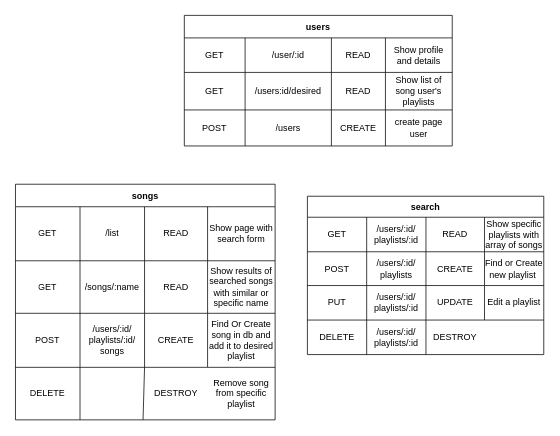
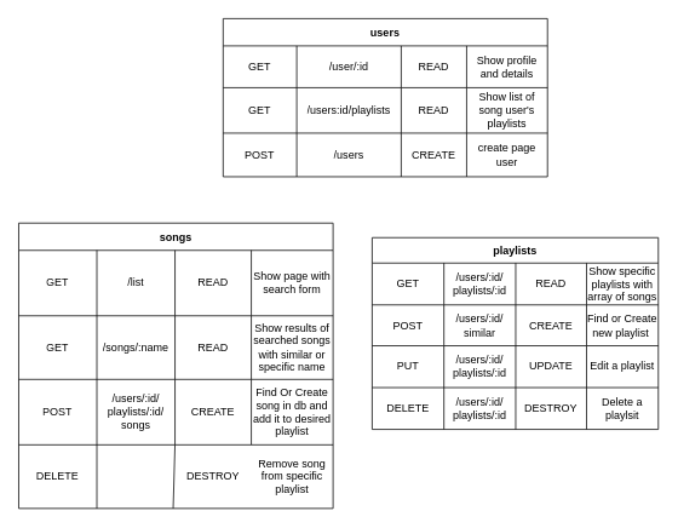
  <mxCell id="0" />
  <mxCell id="1" parent="0" />
  <mxCell id="2" value="users" style="shape=table;startSize=30;container=1;collapsible=0;childLayout=tableLayout;fontStyle=1;align=center;pointerEvents=1;" vertex="1" parent="1"><mxGeometry x="245" y="20" width="357" height="174" as="geometry" /></mxCell>
  <mxCell id="3" value="" style="shape=partialRectangle;html=1;whiteSpace=wrap;collapsible=0;dropTarget=0;pointerEvents=0;fillColor=none;top=0;left=0;bottom=0;right=0;points=[[0,0.5],[1,0.5]];portConstraint=eastwest;" vertex="1" parent="2"><mxGeometry y="30" width="357" height="46" as="geometry" /></mxCell>
  <mxCell id="4" value="GET" style="shape=partialRectangle;html=1;whiteSpace=wrap;connectable=0;fillColor=none;top=0;left=0;bottom=0;right=0;overflow=hidden;pointerEvents=1;" vertex="1" parent="3"><mxGeometry width="81" height="46" as="geometry"><mxRectangle width="81" height="46" as="alternateBounds" /></mxGeometry></mxCell>
  <mxCell id="5" value="/user/:id" style="shape=partialRectangle;html=1;whiteSpace=wrap;connectable=0;fillColor=none;top=0;left=0;bottom=0;right=0;overflow=hidden;pointerEvents=1;" vertex="1" parent="3"><mxGeometry x="81" width="115" height="46" as="geometry"><mxRectangle width="115" height="46" as="alternateBounds" /></mxGeometry></mxCell>
  <mxCell id="6" value="READ" style="shape=partialRectangle;html=1;whiteSpace=wrap;connectable=0;fillColor=none;top=0;left=0;bottom=0;right=0;overflow=hidden;pointerEvents=1;" vertex="1" parent="3"><mxGeometry x="196" width="72" height="46" as="geometry"><mxRectangle width="72" height="46" as="alternateBounds" /></mxGeometry></mxCell>
  <mxCell id="7" value="Show profile and details" style="shape=partialRectangle;html=1;whiteSpace=wrap;connectable=0;fillColor=none;top=0;left=0;bottom=0;right=0;overflow=hidden;pointerEvents=1;" vertex="1" parent="3"><mxGeometry x="268" width="89" height="46" as="geometry"><mxRectangle width="89" height="46" as="alternateBounds" /></mxGeometry></mxCell>
  <mxCell id="8" value="" style="shape=partialRectangle;html=1;whiteSpace=wrap;collapsible=0;dropTarget=0;pointerEvents=0;fillColor=none;top=0;left=0;bottom=0;right=0;points=[[0,0.5],[1,0.5]];portConstraint=eastwest;" vertex="1" parent="2"><mxGeometry y="76" width="357" height="50" as="geometry" /></mxCell>
  <mxCell id="9" value="GET" style="shape=partialRectangle;html=1;whiteSpace=wrap;connectable=0;fillColor=none;top=0;left=0;bottom=0;right=0;overflow=hidden;pointerEvents=1;" vertex="1" parent="8"><mxGeometry width="81" height="50" as="geometry"><mxRectangle width="81" height="50" as="alternateBounds" /></mxGeometry></mxCell>
- <mxCell id="10" value="/users:id/desired" style="shape=partialRectangle;html=1;connectable=0;fillColor=none;top=0;left=0;bottom=0;right=0;overflow=hidden;pointerEvents=1;whiteSpace=wrap;" vertex="1" parent="8"><mxGeometry x="81" width="115" height="50" as="geometry"><mxRectangle width="115" height="50" as="alternateBounds" /></mxGeometry></mxCell>
+ <mxCell id="10" value="/users:id/playlists" style="shape=partialRectangle;html=1;connectable=0;fillColor=none;top=0;left=0;bottom=0;right=0;overflow=hidden;pointerEvents=1;whiteSpace=wrap;" vertex="1" parent="8"><mxGeometry x="81" width="115" height="50" as="geometry"><mxRectangle width="115" height="50" as="alternateBounds" /></mxGeometry></mxCell>
  <mxCell id="11" value="READ" style="shape=partialRectangle;html=1;whiteSpace=wrap;connectable=0;fillColor=none;top=0;left=0;bottom=0;right=0;overflow=hidden;pointerEvents=1;" vertex="1" parent="8"><mxGeometry x="196" width="72" height="50" as="geometry"><mxRectangle width="72" height="50" as="alternateBounds" /></mxGeometry></mxCell>
  <mxCell id="12" value="Show list of song user's playlists" style="shape=partialRectangle;html=1;whiteSpace=wrap;connectable=0;fillColor=none;top=0;left=0;bottom=0;right=0;overflow=hidden;pointerEvents=1;" vertex="1" parent="8"><mxGeometry x="268" width="89" height="50" as="geometry"><mxRectangle width="89" height="50" as="alternateBounds" /></mxGeometry></mxCell>
  <mxCell id="13" value="" style="shape=partialRectangle;html=1;whiteSpace=wrap;collapsible=0;dropTarget=0;pointerEvents=0;fillColor=none;top=0;left=0;bottom=0;right=0;points=[[0,0.5],[1,0.5]];portConstraint=eastwest;" vertex="1" parent="2"><mxGeometry y="126" width="357" height="48" as="geometry" /></mxCell>
  <mxCell id="14" value="POST" style="shape=partialRectangle;html=1;whiteSpace=wrap;connectable=0;fillColor=none;top=0;left=0;bottom=0;right=0;overflow=hidden;pointerEvents=1;" vertex="1" parent="13"><mxGeometry width="81" height="48" as="geometry"><mxRectangle width="81" height="48" as="alternateBounds" /></mxGeometry></mxCell>
  <mxCell id="15" value="/users" style="shape=partialRectangle;html=1;whiteSpace=wrap;connectable=0;fillColor=none;top=0;left=0;bottom=0;right=0;overflow=hidden;pointerEvents=1;" vertex="1" parent="13"><mxGeometry x="81" width="115" height="48" as="geometry"><mxRectangle width="115" height="48" as="alternateBounds" /></mxGeometry></mxCell>
  <mxCell id="16" value="CREATE" style="shape=partialRectangle;html=1;whiteSpace=wrap;connectable=0;fillColor=none;top=0;left=0;bottom=0;right=0;overflow=hidden;pointerEvents=1;" vertex="1" parent="13"><mxGeometry x="196" width="72" height="48" as="geometry"><mxRectangle width="72" height="48" as="alternateBounds" /></mxGeometry></mxCell>
  <mxCell id="17" value="create page user" style="shape=partialRectangle;html=1;whiteSpace=wrap;connectable=0;fillColor=none;top=0;left=0;bottom=0;right=0;overflow=hidden;pointerEvents=1;" vertex="1" parent="13"><mxGeometry x="268" width="89" height="48" as="geometry"><mxRectangle width="89" height="48" as="alternateBounds" /></mxGeometry></mxCell>
  <mxCell id="18" value="songs" style="shape=table;startSize=30;container=1;collapsible=0;childLayout=tableLayout;fontStyle=1;align=center;pointerEvents=1;" vertex="1" parent="1"><mxGeometry x="20" y="245" width="346" height="314" as="geometry" /></mxCell>
  <mxCell id="19" value="" style="shape=partialRectangle;html=1;whiteSpace=wrap;collapsible=0;dropTarget=0;pointerEvents=0;fillColor=none;top=0;left=0;bottom=0;right=0;points=[[0,0.5],[1,0.5]];portConstraint=eastwest;" vertex="1" parent="18"><mxGeometry y="30" width="346" height="72" as="geometry" /></mxCell>
  <mxCell id="20" value="GET" style="shape=partialRectangle;html=1;whiteSpace=wrap;connectable=0;fillColor=none;top=0;left=0;bottom=0;right=0;overflow=hidden;pointerEvents=1;" vertex="1" parent="19"><mxGeometry width="86" height="72" as="geometry"><mxRectangle width="86" height="72" as="alternateBounds" /></mxGeometry></mxCell>
  <mxCell id="21" value="/list" style="shape=partialRectangle;html=1;whiteSpace=wrap;connectable=0;fillColor=none;top=0;left=0;bottom=0;right=0;overflow=hidden;pointerEvents=1;" vertex="1" parent="19"><mxGeometry x="86" width="86" height="72" as="geometry"><mxRectangle width="86" height="72" as="alternateBounds" /></mxGeometry></mxCell>
  <mxCell id="22" value="READ" style="shape=partialRectangle;html=1;whiteSpace=wrap;connectable=0;fillColor=none;top=0;left=0;bottom=0;right=0;overflow=hidden;pointerEvents=1;" vertex="1" parent="19"><mxGeometry x="172" width="84" height="72" as="geometry"><mxRectangle width="84" height="72" as="alternateBounds" /></mxGeometry></mxCell>
  <mxCell id="23" value="Show page with search form" style="shape=partialRectangle;html=1;whiteSpace=wrap;connectable=0;fillColor=none;top=0;left=0;bottom=0;right=0;overflow=hidden;pointerEvents=1;" vertex="1" parent="19"><mxGeometry x="256" width="90" height="72" as="geometry"><mxRectangle width="90" height="72" as="alternateBounds" /></mxGeometry></mxCell>
  <mxCell id="24" value="" style="shape=partialRectangle;html=1;whiteSpace=wrap;collapsible=0;dropTarget=0;pointerEvents=0;fillColor=none;top=0;left=0;bottom=0;right=0;points=[[0,0.5],[1,0.5]];portConstraint=eastwest;" vertex="1" parent="18"><mxGeometry y="102" width="346" height="70" as="geometry" /></mxCell>
  <mxCell id="25" value="GET" style="shape=partialRectangle;html=1;whiteSpace=wrap;connectable=0;fillColor=none;top=0;left=0;bottom=0;right=0;overflow=hidden;pointerEvents=1;" vertex="1" parent="24"><mxGeometry width="86" height="70" as="geometry"><mxRectangle width="86" height="70" as="alternateBounds" /></mxGeometry></mxCell>
  <mxCell id="26" value="/songs/:name" style="shape=partialRectangle;html=1;whiteSpace=wrap;connectable=0;fillColor=none;top=0;left=0;bottom=0;right=0;overflow=hidden;pointerEvents=1;" vertex="1" parent="24"><mxGeometry x="86" width="86" height="70" as="geometry"><mxRectangle width="86" height="70" as="alternateBounds" /></mxGeometry></mxCell>
  <mxCell id="27" value="READ" style="shape=partialRectangle;html=1;whiteSpace=wrap;connectable=0;fillColor=none;top=0;left=0;bottom=0;right=0;overflow=hidden;pointerEvents=1;" vertex="1" parent="24"><mxGeometry x="172" width="84" height="70" as="geometry"><mxRectangle width="84" height="70" as="alternateBounds" /></mxGeometry></mxCell>
  <mxCell id="28" value="Show results of searched songs with similar or specific name" style="shape=partialRectangle;html=1;whiteSpace=wrap;connectable=0;fillColor=none;top=0;left=0;bottom=0;right=0;overflow=hidden;pointerEvents=1;" vertex="1" parent="24"><mxGeometry x="256" width="90" height="70" as="geometry"><mxRectangle width="90" height="70" as="alternateBounds" /></mxGeometry></mxCell>
  <mxCell id="29" value="" style="shape=partialRectangle;html=1;whiteSpace=wrap;collapsible=0;dropTarget=0;pointerEvents=0;fillColor=none;top=0;left=0;bottom=0;right=0;points=[[0,0.5],[1,0.5]];portConstraint=eastwest;" vertex="1" parent="18"><mxGeometry y="172" width="346" height="72" as="geometry" /></mxCell>
  <mxCell id="30" value="POST" style="shape=partialRectangle;html=1;whiteSpace=wrap;connectable=0;fillColor=none;top=0;left=0;bottom=0;right=0;overflow=hidden;pointerEvents=1;" vertex="1" parent="29"><mxGeometry width="86" height="72" as="geometry"><mxRectangle width="86" height="72" as="alternateBounds" /></mxGeometry></mxCell>
  <mxCell id="31" value="/users/:id/&lt;br&gt;playlists/:id/&lt;br&gt;songs" style="shape=partialRectangle;html=1;whiteSpace=wrap;connectable=0;fillColor=none;top=0;left=0;bottom=0;right=0;overflow=hidden;pointerEvents=1;" vertex="1" parent="29"><mxGeometry x="86" width="86" height="72" as="geometry"><mxRectangle width="86" height="72" as="alternateBounds" /></mxGeometry></mxCell>
  <mxCell id="32" value="CREATE" style="shape=partialRectangle;html=1;whiteSpace=wrap;connectable=0;fillColor=none;top=0;left=0;bottom=0;right=0;overflow=hidden;pointerEvents=1;" vertex="1" parent="29"><mxGeometry x="172" width="84" height="72" as="geometry"><mxRectangle width="84" height="72" as="alternateBounds" /></mxGeometry></mxCell>
  <mxCell id="33" value="Find Or Create song in db and add it to desired playlist" style="shape=partialRectangle;html=1;whiteSpace=wrap;connectable=0;fillColor=none;top=0;left=0;bottom=0;right=0;overflow=hidden;pointerEvents=1;" vertex="1" parent="29"><mxGeometry x="256" width="90" height="72" as="geometry"><mxRectangle width="90" height="72" as="alternateBounds" /></mxGeometry></mxCell>
  <mxCell id="34" style="shape=partialRectangle;html=1;whiteSpace=wrap;collapsible=0;dropTarget=0;pointerEvents=0;fillColor=none;top=0;left=0;bottom=0;right=0;points=[[0,0.5],[1,0.5]];portConstraint=eastwest;" vertex="1" parent="18"><mxGeometry y="244" width="346" height="70" as="geometry" /></mxCell>
  <mxCell id="35" value="DELETE" style="shape=partialRectangle;html=1;whiteSpace=wrap;connectable=0;fillColor=none;top=0;left=0;bottom=0;right=0;overflow=hidden;pointerEvents=1;" vertex="1" parent="34"><mxGeometry width="86" height="70" as="geometry"><mxRectangle width="86" height="70" as="alternateBounds" /></mxGeometry></mxCell>
  <mxCell id="36" value="DESTROY" style="shape=partialRectangle;html=1;whiteSpace=wrap;connectable=0;fillColor=none;top=0;left=0;bottom=0;right=0;overflow=hidden;pointerEvents=1;" vertex="1" parent="34"><mxGeometry x="172" width="84" height="70" as="geometry"><mxRectangle width="84" height="70" as="alternateBounds" /></mxGeometry></mxCell>
  <mxCell id="37" value="Remove song from specific playlist" style="shape=partialRectangle;html=1;whiteSpace=wrap;connectable=0;fillColor=none;top=0;left=0;bottom=0;right=0;overflow=hidden;pointerEvents=1;" vertex="1" parent="34"><mxGeometry x="256" width="90" height="70" as="geometry"><mxRectangle width="90" height="70" as="alternateBounds" /></mxGeometry></mxCell>
- <mxCell id="38" value="search" style="shape=table;startSize=28;container=1;collapsible=0;childLayout=tableLayout;fontStyle=1;align=center;pointerEvents=1;" vertex="1" parent="1"><mxGeometry x="409" y="261" width="315" height="211" as="geometry" /></mxCell>
+ <mxCell id="38" value="playlists" style="shape=table;startSize=28;container=1;collapsible=0;childLayout=tableLayout;fontStyle=1;align=center;pointerEvents=1;" vertex="1" parent="1"><mxGeometry x="409" y="261" width="315" height="211" as="geometry" /></mxCell>
  <mxCell id="39" value="" style="shape=partialRectangle;html=1;whiteSpace=wrap;collapsible=0;dropTarget=0;pointerEvents=0;fillColor=none;top=0;left=0;bottom=0;right=0;points=[[0,0.5],[1,0.5]];portConstraint=eastwest;" vertex="1" parent="38"><mxGeometry y="28" width="315" height="46" as="geometry" /></mxCell>
  <mxCell id="40" value="GET" style="shape=partialRectangle;html=1;whiteSpace=wrap;connectable=0;fillColor=none;top=0;left=0;bottom=0;right=0;overflow=hidden;pointerEvents=1;" vertex="1" parent="39"><mxGeometry width="79" height="46" as="geometry"><mxRectangle width="79" height="46" as="alternateBounds" /></mxGeometry></mxCell>
  <mxCell id="41" value="/users/:id/&lt;br&gt;playlists/:id" style="shape=partialRectangle;html=1;whiteSpace=wrap;connectable=0;fillColor=none;top=0;left=0;bottom=0;right=0;overflow=hidden;pointerEvents=1;" vertex="1" parent="39"><mxGeometry x="79" width="79" height="46" as="geometry"><mxRectangle width="79" height="46" as="alternateBounds" /></mxGeometry></mxCell>
  <mxCell id="42" value="READ" style="shape=partialRectangle;html=1;whiteSpace=wrap;connectable=0;fillColor=none;top=0;left=0;bottom=0;right=0;overflow=hidden;pointerEvents=1;" vertex="1" parent="39"><mxGeometry x="158" width="78" height="46" as="geometry"><mxRectangle width="78" height="46" as="alternateBounds" /></mxGeometry></mxCell>
  <mxCell id="43" value="Show specific playlists with array of songs" style="shape=partialRectangle;html=1;whiteSpace=wrap;connectable=0;fillColor=none;top=0;left=0;bottom=0;right=0;overflow=hidden;pointerEvents=1;" vertex="1" parent="39"><mxGeometry x="236" width="79" height="46" as="geometry"><mxRectangle width="79" height="46" as="alternateBounds" /></mxGeometry></mxCell>
  <mxCell id="44" value="" style="shape=partialRectangle;html=1;whiteSpace=wrap;collapsible=0;dropTarget=0;pointerEvents=0;fillColor=none;top=0;left=0;bottom=0;right=0;points=[[0,0.5],[1,0.5]];portConstraint=eastwest;" vertex="1" parent="38"><mxGeometry y="74" width="315" height="45" as="geometry" /></mxCell>
  <mxCell id="45" value="POST" style="shape=partialRectangle;html=1;whiteSpace=wrap;connectable=0;fillColor=none;top=0;left=0;bottom=0;right=0;overflow=hidden;pointerEvents=1;" vertex="1" parent="44"><mxGeometry width="79" height="45" as="geometry"><mxRectangle width="79" height="45" as="alternateBounds" /></mxGeometry></mxCell>
- <mxCell id="46" value="/users/:id/&lt;br&gt;playlists" style="shape=partialRectangle;html=1;whiteSpace=wrap;connectable=0;fillColor=none;top=0;left=0;bottom=0;right=0;overflow=hidden;pointerEvents=1;" vertex="1" parent="44"><mxGeometry x="79" width="79" height="45" as="geometry"><mxRectangle width="79" height="45" as="alternateBounds" /></mxGeometry></mxCell>
+ <mxCell id="46" value="/users/:id/&lt;br&gt;similar" style="shape=partialRectangle;html=1;whiteSpace=wrap;connectable=0;fillColor=none;top=0;left=0;bottom=0;right=0;overflow=hidden;pointerEvents=1;" vertex="1" parent="44"><mxGeometry x="79" width="79" height="45" as="geometry"><mxRectangle width="79" height="45" as="alternateBounds" /></mxGeometry></mxCell>
  <mxCell id="47" value="CREATE" style="shape=partialRectangle;html=1;whiteSpace=wrap;connectable=0;fillColor=none;top=0;left=0;bottom=0;right=0;overflow=hidden;pointerEvents=1;" vertex="1" parent="44"><mxGeometry x="158" width="78" height="45" as="geometry"><mxRectangle width="78" height="45" as="alternateBounds" /></mxGeometry></mxCell>
  <mxCell id="48" value="Find or Create new playlist&amp;nbsp;" style="shape=partialRectangle;html=1;whiteSpace=wrap;connectable=0;fillColor=none;top=0;left=0;bottom=0;right=0;overflow=hidden;pointerEvents=1;" vertex="1" parent="44"><mxGeometry x="236" width="79" height="45" as="geometry"><mxRectangle width="79" height="45" as="alternateBounds" /></mxGeometry></mxCell>
  <mxCell id="49" style="shape=partialRectangle;html=1;whiteSpace=wrap;collapsible=0;dropTarget=0;pointerEvents=0;fillColor=none;top=0;left=0;bottom=0;right=0;points=[[0,0.5],[1,0.5]];portConstraint=eastwest;" vertex="1" parent="38"><mxGeometry y="119" width="315" height="46" as="geometry" /></mxCell>
  <mxCell id="50" value="PUT" style="shape=partialRectangle;html=1;whiteSpace=wrap;connectable=0;fillColor=none;top=0;left=0;bottom=0;right=0;overflow=hidden;pointerEvents=1;" vertex="1" parent="49"><mxGeometry width="79" height="46" as="geometry"><mxRectangle width="79" height="46" as="alternateBounds" /></mxGeometry></mxCell>
  <mxCell id="51" value="&lt;span&gt;/users/:id/&lt;/span&gt;&lt;br&gt;&lt;span&gt;playlists/:id&lt;/span&gt;" style="shape=partialRectangle;html=1;whiteSpace=wrap;connectable=0;fillColor=none;top=0;left=0;bottom=0;right=0;overflow=hidden;pointerEvents=1;" vertex="1" parent="49"><mxGeometry x="79" width="79" height="46" as="geometry"><mxRectangle width="79" height="46" as="alternateBounds" /></mxGeometry></mxCell>
  <mxCell id="52" value="UPDATE" style="shape=partialRectangle;html=1;whiteSpace=wrap;connectable=0;fillColor=none;top=0;left=0;bottom=0;right=0;overflow=hidden;pointerEvents=1;" vertex="1" parent="49"><mxGeometry x="158" width="78" height="46" as="geometry"><mxRectangle width="78" height="46" as="alternateBounds" /></mxGeometry></mxCell>
  <mxCell id="53" value="Edit a playlist" style="shape=partialRectangle;html=1;whiteSpace=wrap;connectable=0;fillColor=none;top=0;left=0;bottom=0;right=0;overflow=hidden;pointerEvents=1;" vertex="1" parent="49"><mxGeometry x="236" width="79" height="46" as="geometry"><mxRectangle width="79" height="46" as="alternateBounds" /></mxGeometry></mxCell>
  <mxCell id="54" style="shape=partialRectangle;html=1;whiteSpace=wrap;collapsible=0;dropTarget=0;pointerEvents=0;fillColor=none;top=0;left=0;bottom=0;right=0;points=[[0,0.5],[1,0.5]];portConstraint=eastwest;" vertex="1" parent="38"><mxGeometry y="165" width="315" height="46" as="geometry" /></mxCell>
  <mxCell id="55" value="DELETE" style="shape=partialRectangle;html=1;whiteSpace=wrap;connectable=0;fillColor=none;top=0;left=0;bottom=0;right=0;overflow=hidden;pointerEvents=1;" vertex="1" parent="54"><mxGeometry width="79" height="46" as="geometry"><mxRectangle width="79" height="46" as="alternateBounds" /></mxGeometry></mxCell>
  <mxCell id="56" value="/users/:id/&lt;br&gt;playlists/:id" style="shape=partialRectangle;html=1;whiteSpace=wrap;connectable=0;fillColor=none;top=0;left=0;bottom=0;right=0;overflow=hidden;pointerEvents=1;" vertex="1" parent="54"><mxGeometry x="79" width="79" height="46" as="geometry"><mxRectangle width="79" height="46" as="alternateBounds" /></mxGeometry></mxCell>
  <mxCell id="57" value="DESTROY" style="shape=partialRectangle;html=1;whiteSpace=wrap;connectable=0;fillColor=none;top=0;left=0;bottom=0;right=0;overflow=hidden;pointerEvents=1;" vertex="1" parent="54"><mxGeometry x="158" width="78" height="46" as="geometry"><mxRectangle width="78" height="46" as="alternateBounds" /></mxGeometry></mxCell>
+ <mxCell id="58" value="Delete a playlsit" style="shape=partialRectangle;html=1;whiteSpace=wrap;connectable=0;fillColor=none;top=0;left=0;bottom=0;right=0;overflow=hidden;pointerEvents=1;" vertex="1" parent="54"><mxGeometry x="236" width="79" height="46" as="geometry"><mxRectangle width="79" height="46" as="alternateBounds" /></mxGeometry></mxCell>
